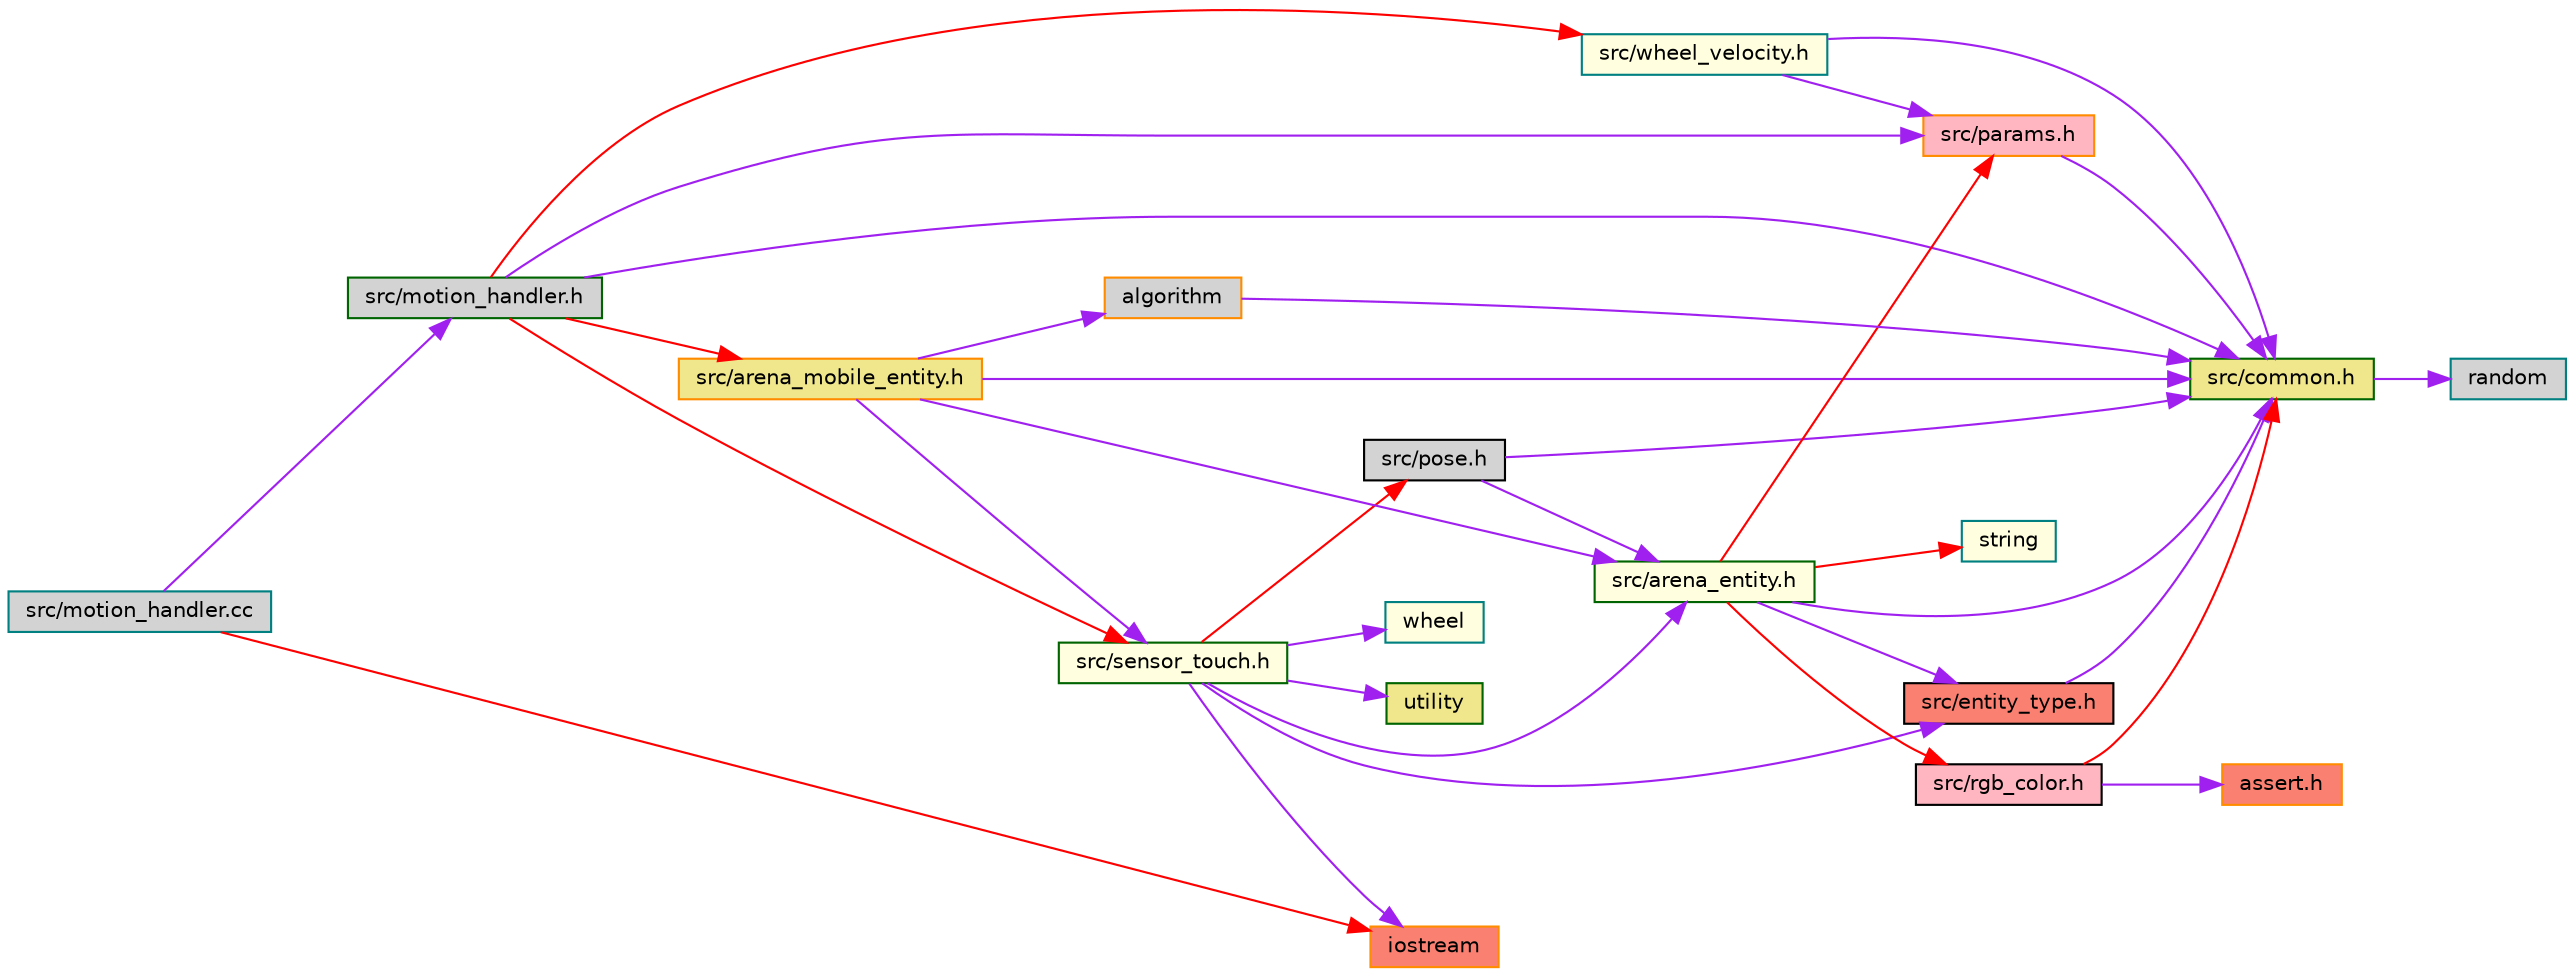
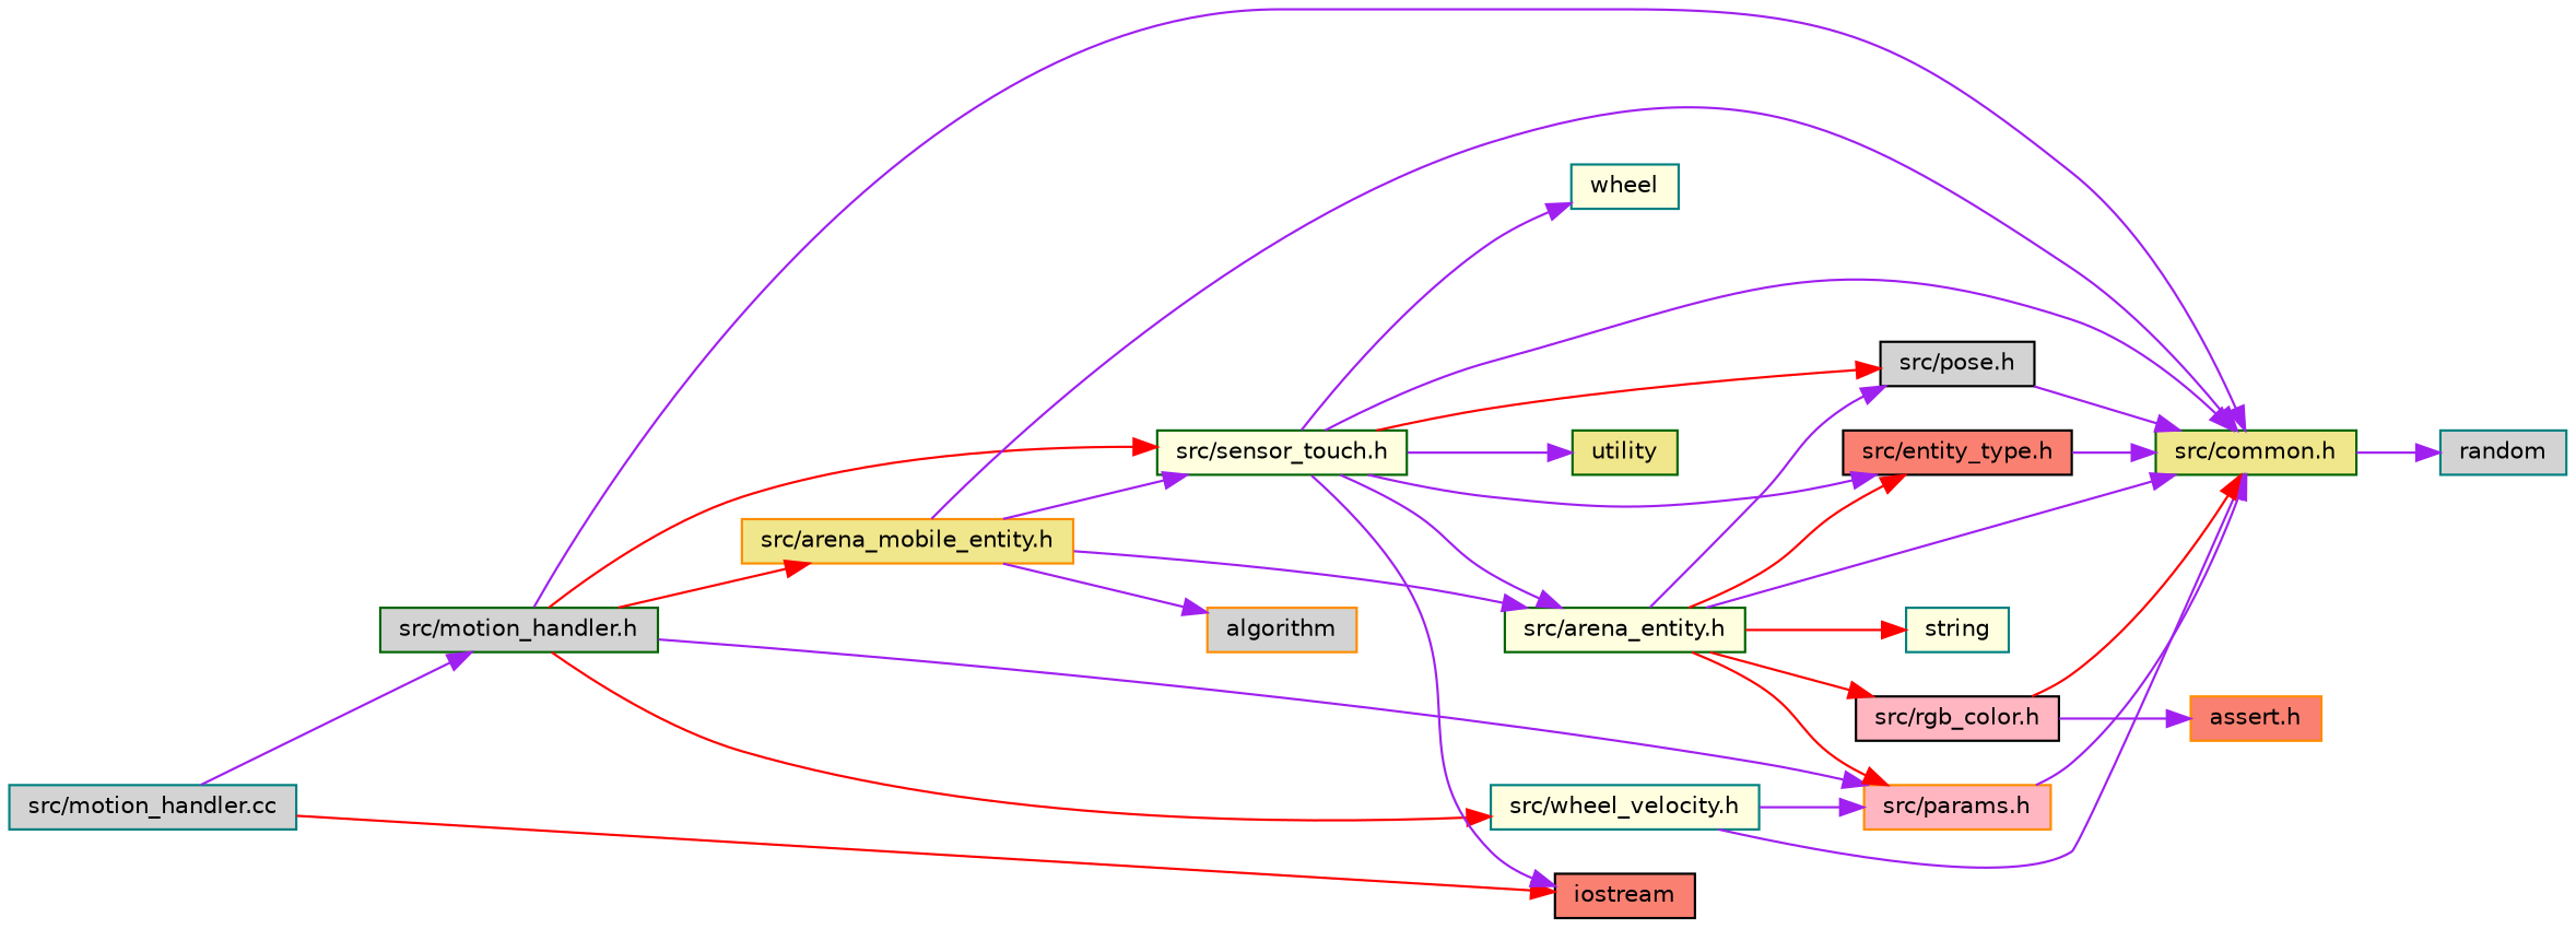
  digraph {
    rankdir=LR
    node [color=teal fillcolor=lightgrey fontname=Helvetica fontsize=10 shape=record style=filled]
    edge [color=purple fontname=Helvetica fontsize=10 labelfontname=Helvetica labelfontsize=10 style=solid]
    n1 [fontcolor=black height=0.2 label="src/motion_handler.cc" width=0.4]
    n2 [color=darkgreen height=0.2 label="src/motion_handler.h" width=0.4]
-   n3 [color=darkorange fillcolor=salmon height=0.2 label=iostream width=0.4]
+   n3 [color=black fillcolor=salmon height=0.2 label=iostream width=0.4]
    n4 [color=darkgreen fillcolor=khaki height=0.2 label="src/common.h" width=0.4]
    n5 [color=darkorange fillcolor=lightpink height=0.2 label="src/params.h" width=0.4]
    n6 [fillcolor=lightyellow height=0.2 label="src/wheel_velocity.h" width=0.4]
    n7 [color=darkgreen fillcolor=lightyellow height=0.2 label="src/sensor_touch.h" width=0.4]
    n8 [color=darkorange fillcolor=khaki height=0.2 label="src/arena_mobile_entity.h" width=0.4]
    n9 [height=0.2 label=random width=0.4]
    n10 [color=darkgreen fillcolor=khaki height=0.2 label=utility width=0.4]
    n11 [fillcolor=lightyellow height=0.2 label=wheel width=0.4]
    n12 [color=black height=0.2 label="src/pose.h" width=0.4]
    n13 [color=black fillcolor=salmon height=0.2 label="src/entity_type.h" width=0.4]
    n14 [color=darkgreen fillcolor=lightyellow height=0.2 label="src/arena_entity.h" width=0.4]
    n15 [color=darkorange height=0.2 label=algorithm width=0.4]
    n16 [fillcolor=lightyellow height=0.2 label=string width=0.4]
    n17 [color=black fillcolor=lightpink height=0.2 label="src/rgb_color.h" width=0.4]
    n18 [color=darkorange fillcolor=salmon height=0.2 label="assert.h" width=0.4]
    n1 -> n2
    n1 -> n3 [color=red]
    n2 -> n4
    n2 -> n5
    n2 -> n6 [color=red]
    n2 -> n7 [color=red]
    n2 -> n8 [color=red]
    n4 -> n9
    n5 -> n4
    n6 -> n4
    n6 -> n5
    n7 -> n3
-   n15 -> n4
+   n7 -> n4
    n7 -> n10
    n7 -> n11
    n7 -> n12 [color=red]
    n7 -> n13
    n7 -> n14
    n8 -> n4
    n8 -> n7
    n8 -> n14
    n8 -> n15
    n12 -> n4
    n13 -> n4
    n14 -> n4
    n14 -> n5 [color=red]
-   n12 -> n14
-   n14 -> n13
+   n14 -> n12
+   n14 -> n13 [color=red]
    n14 -> n16 [color=red]
    n14 -> n17 [color=red]
    n17 -> n4 [color=red]
    n17 -> n18
  }
